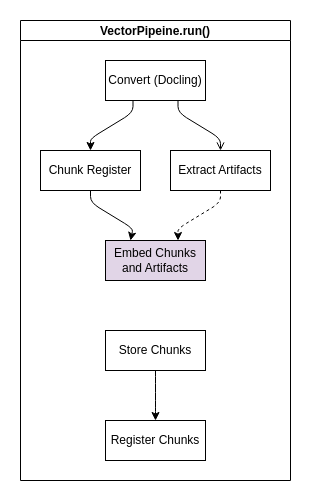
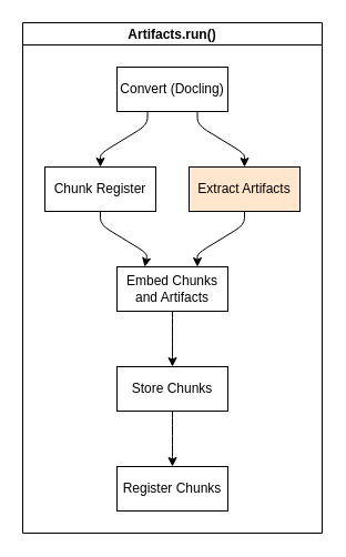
  <mxCell id="0" />
  <mxCell id="1" parent="0" />
- <mxCell id="2" value="VectorPipeine.run()" style="swimlane;startSize=20;horizontal=1;childLayout=flowLayout;flowOrientation=north;resizable=0;interRankCellSpacing=50;containerType=tree;fontSize=12;" parent="1" vertex="1"><mxGeometry x="20" y="20" width="270" height="460" as="geometry" /></mxCell>
+ <mxCell id="2" value="Artifacts.run()" style="swimlane;startSize=20;horizontal=1;childLayout=flowLayout;flowOrientation=north;resizable=0;interRankCellSpacing=50;containerType=tree;fontSize=12;" parent="1" vertex="1"><mxGeometry x="20" y="20" width="270" height="460" as="geometry" /></mxCell>
  <mxCell id="3" value="Convert (Docling)" style="whiteSpace=wrap;html=1;" parent="2" vertex="1"><mxGeometry x="85" y="40" width="100" height="40" as="geometry" /></mxCell>
  <mxCell id="4" style="edgeStyle=none;html=1;exitX=0.5;exitY=1;exitDx=0;exitDy=0;entryX=0.25;entryY=0;entryDx=0;entryDy=0;noEdgeStyle=1;orthogonal=1;" parent="2" source="5" target="10" edge="1"><mxGeometry relative="1" as="geometry"><Array as="points"><mxPoint x="70" y="182" /><mxPoint x="112.5" y="208" /></Array></mxGeometry></mxCell>
  <mxCell id="5" value="Chunk Register" style="whiteSpace=wrap;html=1;" parent="2" vertex="1"><mxGeometry x="20" y="130" width="100" height="40" as="geometry" /></mxCell>
  <mxCell id="6" value="" style="html=1;rounded=1;curved=0;sourcePerimeterSpacing=0;targetPerimeterSpacing=0;startSize=6;endSize=6;noEdgeStyle=1;orthogonal=1;" parent="2" source="3" target="5" edge="1"><mxGeometry relative="1" as="geometry"><Array as="points"><mxPoint x="112.5" y="92" /><mxPoint x="70" y="118" /></Array></mxGeometry></mxCell>
- <mxCell id="7" value="" style="html=1;rounded=1;curved=0;sourcePerimeterSpacing=0;targetPerimeterSpacing=0;startSize=6;endSize=6;noEdgeStyle=1;orthogonal=1;endArrow=open;" parent="2" source="3" target="8" edge="1"><mxGeometry relative="1" as="geometry"><mxPoint x="1440" y="1060" as="sourcePoint" /><Array as="points"><mxPoint x="157.5" y="92" /><mxPoint x="200" y="118" /></Array></mxGeometry></mxCell>
- <mxCell id="8" value="Extract Artifacts" style="whiteSpace=wrap;html=1;" parent="2" vertex="1"><mxGeometry x="150" y="130" width="100" height="40" as="geometry" /></mxCell>
- <mxCell id="9" value="" style="html=1;rounded=1;curved=0;sourcePerimeterSpacing=0;targetPerimeterSpacing=0;startSize=6;endSize=6;noEdgeStyle=1;orthogonal=1;dashed=1;" parent="2" source="8" target="10" edge="1"><mxGeometry relative="1" as="geometry"><mxPoint x="1488" y="980" as="sourcePoint" /><Array as="points"><mxPoint x="200" y="182" /><mxPoint x="157.5" y="208" /></Array></mxGeometry></mxCell>
- <mxCell id="10" value="Embed Chunks and Artifacts" style="whiteSpace=wrap;html=1;fillColor=#e1d5e7;" parent="2" vertex="1"><mxGeometry x="85" y="220" width="100" height="40" as="geometry" /></mxCell>
+ <mxCell id="7" value="" style="html=1;rounded=1;curved=0;sourcePerimeterSpacing=0;targetPerimeterSpacing=0;startSize=6;endSize=6;noEdgeStyle=1;orthogonal=1;" parent="2" source="3" target="8" edge="1"><mxGeometry relative="1" as="geometry"><mxPoint x="1440" y="1060" as="sourcePoint" /><Array as="points"><mxPoint x="157.5" y="92" /><mxPoint x="200" y="118" /></Array></mxGeometry></mxCell>
+ <mxCell id="8" value="Extract Artifacts" style="whiteSpace=wrap;html=1;fillColor=#ffe6cc;" parent="2" vertex="1"><mxGeometry x="150" y="130" width="100" height="40" as="geometry" /></mxCell>
+ <mxCell id="9" value="" style="html=1;rounded=1;curved=0;sourcePerimeterSpacing=0;targetPerimeterSpacing=0;startSize=6;endSize=6;noEdgeStyle=1;orthogonal=1;" parent="2" source="8" target="10" edge="1"><mxGeometry relative="1" as="geometry"><mxPoint x="1488" y="980" as="sourcePoint" /><Array as="points"><mxPoint x="200" y="182" /><mxPoint x="157.5" y="208" /></Array></mxGeometry></mxCell>
+ <mxCell id="10" value="Embed Chunks and Artifacts" style="whiteSpace=wrap;html=1;" parent="2" vertex="1"><mxGeometry x="85" y="220" width="100" height="40" as="geometry" /></mxCell>
+ <mxCell id="11" value="" style="html=1;rounded=1;curved=0;sourcePerimeterSpacing=0;targetPerimeterSpacing=0;startSize=6;endSize=6;noEdgeStyle=1;orthogonal=1;" parent="2" source="10" target="12" edge="1"><mxGeometry relative="1" as="geometry"><mxPoint x="1470" y="950" as="sourcePoint" /><Array as="points"><mxPoint x="135" y="272" /><mxPoint x="135" y="298" /></Array></mxGeometry></mxCell>
  <mxCell id="12" value="Store Chunks" style="whiteSpace=wrap;html=1;" parent="2" vertex="1"><mxGeometry x="85" y="310" width="100" height="40" as="geometry" /></mxCell>
  <mxCell id="13" value="" style="html=1;rounded=1;curved=0;sourcePerimeterSpacing=0;targetPerimeterSpacing=0;startSize=6;endSize=6;noEdgeStyle=1;orthogonal=1;" parent="2" source="12" target="14" edge="1"><mxGeometry relative="1" as="geometry"><mxPoint x="1365" y="960" as="sourcePoint" /><Array as="points"><mxPoint x="135" y="362" /><mxPoint x="135" y="388" /></Array></mxGeometry></mxCell>
  <mxCell id="14" value="Register Chunks" style="whiteSpace=wrap;html=1;" parent="2" vertex="1"><mxGeometry x="85" y="400" width="100" height="40" as="geometry" /></mxCell>
